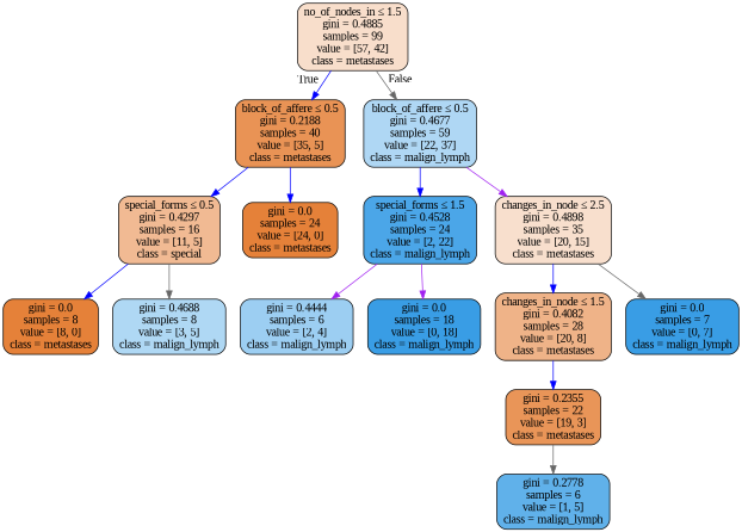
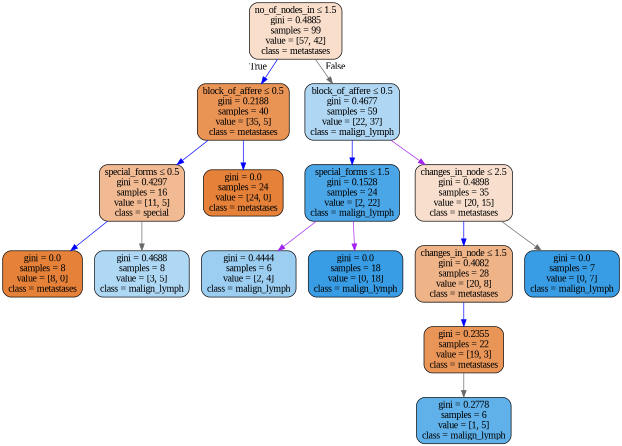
  digraph {
    fontname="Liberation Serif"
    node [color=black fillcolor="#e58139ff" fontname="Liberation Serif" shape=box style="filled, rounded"]
    edge [color=blue fontname="Liberation Serif"]
    n1 [fillcolor="#e5813943" label=<no_of_nodes_in &le; 1.5<br/>gini = 0.4885<br/>samples = 99<br/>value = [57, 42]<br/>class = metastases>]
    n2 [fillcolor="#e58139db" label=<block_of_affere &le; 0.5<br/>gini = 0.2188<br/>samples = 40<br/>value = [35, 5]<br/>class = metastases>]
    n3 [fillcolor="#399de567" label=<block_of_affere &le; 0.5<br/>gini = 0.4677<br/>samples = 59<br/>value = [22, 37]<br/>class = malign_lymph>]
    n4 [fillcolor="#e581398b" label=<special_forms &le; 0.5<br/>gini = 0.4297<br/>samples = 16<br/>value = [11, 5]<br/>class = special>]
    n5 [label=<gini = 0.0<br/>samples = 24<br/>value = [24, 0]<br/>class = metastases>]
-   n6 [fillcolor="#399de5e8" label=<special_forms &le; 1.5<br/>gini = 0.4528<br/>samples = 24<br/>value = [2, 22]<br/>class = malign_lymph>]
+   n6 [fillcolor="#399de5e8" label=<special_forms &le; 1.5<br/>gini = 0.1528<br/>samples = 24<br/>value = [2, 22]<br/>class = malign_lymph>]
    n7 [fillcolor="#e5813940" label=<changes_in_node &le; 2.5<br/>gini = 0.4898<br/>samples = 35<br/>value = [20, 15]<br/>class = metastases>]
    n8 [label=<gini = 0.0<br/>samples = 8<br/>value = [8, 0]<br/>class = metastases>]
    n9 [fillcolor="#399de566" label=<gini = 0.4688<br/>samples = 8<br/>value = [3, 5]<br/>class = malign_lymph>]
    n10 [fillcolor="#399de57f" label=<gini = 0.4444<br/>samples = 6<br/>value = [2, 4]<br/>class = malign_lymph>]
    n11 [fillcolor="#399de5ff" label=<gini = 0.0<br/>samples = 18<br/>value = [0, 18]<br/>class = malign_lymph>]
    n12 [fillcolor="#e5813999" label=<changes_in_node &le; 1.5<br/>gini = 0.4082<br/>samples = 28<br/>value = [20, 8]<br/>class = metastases>]
    n13 [fillcolor="#399de5ff" label=<gini = 0.0<br/>samples = 7<br/>value = [0, 7]<br/>class = malign_lymph>]
    n14 [fillcolor="#e58139d7" label=<gini = 0.2355<br/>samples = 22<br/>value = [19, 3]<br/>class = metastases>]
    n15 [fillcolor="#399de5cc" label=<gini = 0.2778<br/>samples = 6<br/>value = [1, 5]<br/>class = malign_lymph>]
    n1 -> n2 [headlabel=True labelangle=45 labeldistance=2.5]
    n1 -> n3 [color=gray40 headlabel=False labelangle=-45 labeldistance=2.5]
    n2 -> n4
    n2 -> n5
    n3 -> n6
    n3 -> n7 [color=purple]
    n4 -> n8
    n4 -> n9 [color=gray40]
    n6 -> n10 [color=purple]
    n6 -> n11 [color=purple]
    n7 -> n12
    n7 -> n13 [color=gray40]
    n12 -> n14
    n14 -> n15 [color=gray40]
  }
